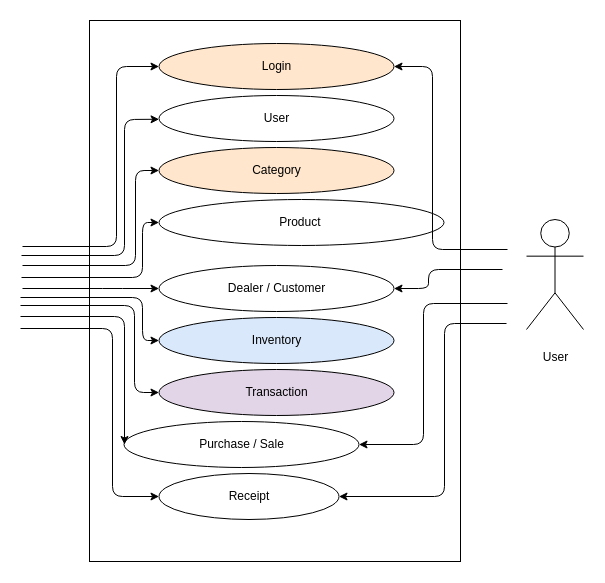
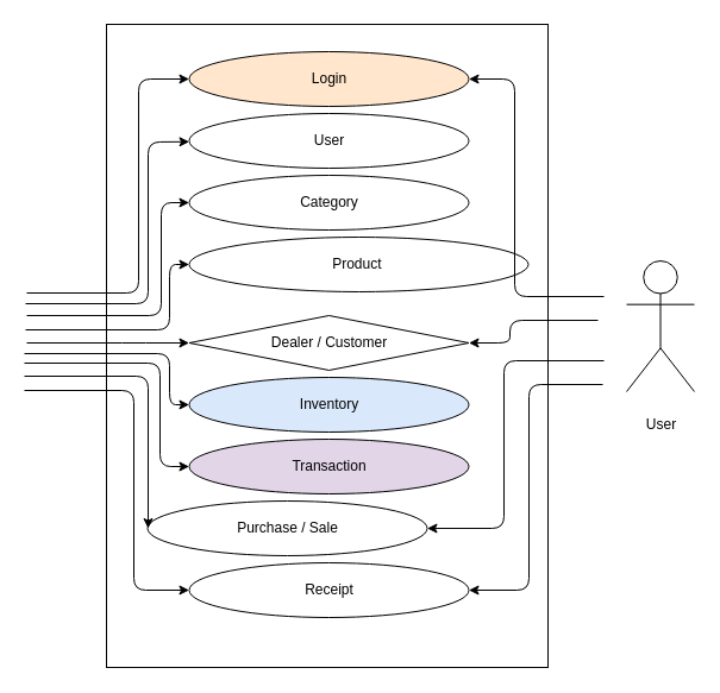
  <mxCell id="0" />
  <mxCell id="1" parent="0" />
  <mxCell id="2" value="" style="rounded=0;whiteSpace=wrap;html=1;" parent="1" vertex="1"><mxGeometry x="89" y="20" width="371" height="541" as="geometry" /></mxCell>
  <mxCell id="3" value="Login" style="ellipse;whiteSpace=wrap;html=1;fillColor=#ffe6cc;" parent="1" vertex="1"><mxGeometry x="158.5" y="43" width="235" height="46" as="geometry" /></mxCell>
  <mxCell id="4" value="User" style="ellipse;whiteSpace=wrap;html=1;" parent="1" vertex="1"><mxGeometry x="158.5" y="95" width="235" height="46" as="geometry" /></mxCell>
- <mxCell id="5" value="Category" style="ellipse;whiteSpace=wrap;html=1;fillColor=#ffe6cc;" parent="1" vertex="1"><mxGeometry x="158.5" y="147" width="235" height="46" as="geometry" /></mxCell>
+ <mxCell id="5" value="Category" style="ellipse;whiteSpace=wrap;html=1;" parent="1" vertex="1"><mxGeometry x="158.5" y="147" width="235" height="46" as="geometry" /></mxCell>
  <mxCell id="6" value="Product&amp;nbsp;" style="ellipse;whiteSpace=wrap;html=1;" parent="1" vertex="1"><mxGeometry x="158.5" y="199" width="285" height="46" as="geometry" /></mxCell>
- <mxCell id="7" value="Dealer / Customer" style="ellipse;whiteSpace=wrap;html=1;" parent="1" vertex="1"><mxGeometry x="158.5" y="265" width="235" height="46" as="geometry" /></mxCell>
+ <mxCell id="7" value="Dealer / Customer" style="rhombus;whiteSpace=wrap;html=1;" parent="1" vertex="1"><mxGeometry x="158.5" y="265" width="235" height="46" as="geometry" /></mxCell>
  <mxCell id="8" value="Inventory" style="ellipse;whiteSpace=wrap;html=1;fillColor=#dae8fc;" parent="1" vertex="1"><mxGeometry x="158.5" y="317" width="235" height="46" as="geometry" /></mxCell>
  <mxCell id="9" value="Transaction" style="ellipse;whiteSpace=wrap;html=1;fillColor=#e1d5e7;" parent="1" vertex="1"><mxGeometry x="158.5" y="369" width="235" height="46" as="geometry" /></mxCell>
  <mxCell id="10" value="Purchase / Sale" style="ellipse;whiteSpace=wrap;html=1;" parent="1" vertex="1"><mxGeometry x="123.5" y="421" width="235" height="46" as="geometry" /></mxCell>
- <mxCell id="11" value="Receipt" style="ellipse;whiteSpace=wrap;html=1;" parent="1" vertex="1"><mxGeometry x="158.5" y="473" width="180" height="46" as="geometry" /></mxCell>
+ <mxCell id="11" value="Receipt" style="ellipse;whiteSpace=wrap;html=1;" parent="1" vertex="1"><mxGeometry x="158.5" y="473" width="235" height="46" as="geometry" /></mxCell>
  <mxCell id="12" value="&lt;br&gt;User" style="shape=umlActor;verticalLabelPosition=bottom;labelBackgroundColor=#ffffff;verticalAlign=top;html=1;outlineConnect=0;" vertex="1" parent="1"><mxGeometry x="526" y="219" width="57" height="110" as="geometry" /></mxCell>
  <mxCell id="13" value="" style="endArrow=classic;html=1;entryX=0;entryY=0.5;entryDx=0;entryDy=0;" edge="1" parent="1" target="3"><mxGeometry width="50" height="50" relative="1" as="geometry"><mxPoint x="22" y="246" as="sourcePoint" /><mxPoint x="307" y="233" as="targetPoint" /><Array as="points"><mxPoint x="116" y="246" /><mxPoint x="116" y="66" /></Array></mxGeometry></mxCell>
  <mxCell id="14" value="" style="endArrow=classic;html=1;" edge="1" parent="1" target="4"><mxGeometry width="50" height="50" relative="1" as="geometry"><mxPoint x="21" y="255" as="sourcePoint" /><mxPoint x="158.5" y="119" as="targetPoint" /><Array as="points"><mxPoint x="124" y="255" /><mxPoint x="124" y="119" /></Array></mxGeometry></mxCell>
  <mxCell id="15" value="" style="endArrow=classic;html=1;" edge="1" parent="1" target="5"><mxGeometry width="50" height="50" relative="1" as="geometry"><mxPoint x="22" y="265" as="sourcePoint" /><mxPoint x="155.5" y="170" as="targetPoint" /><Array as="points"><mxPoint x="135" y="265" /><mxPoint x="135" y="170" /></Array></mxGeometry></mxCell>
  <mxCell id="16" value="" style="endArrow=classic;html=1;entryX=0;entryY=0.5;entryDx=0;entryDy=0;" edge="1" parent="1" target="6"><mxGeometry width="50" height="50" relative="1" as="geometry"><mxPoint x="21" y="277" as="sourcePoint" /><mxPoint x="155.5" y="222" as="targetPoint" /><Array as="points"><mxPoint x="142" y="277" /><mxPoint x="142" y="222" /></Array></mxGeometry></mxCell>
  <mxCell id="17" value="" style="endArrow=classic;html=1;entryX=0;entryY=0.5;entryDx=0;entryDy=0;" edge="1" parent="1" target="7"><mxGeometry width="50" height="50" relative="1" as="geometry"><mxPoint x="22" y="288" as="sourcePoint" /><mxPoint x="307" y="233" as="targetPoint" /><Array as="points"><mxPoint x="112" y="288" /></Array></mxGeometry></mxCell>
  <mxCell id="18" value="" style="endArrow=classic;html=1;entryX=0;entryY=0.5;entryDx=0;entryDy=0;" edge="1" parent="1" target="8"><mxGeometry width="50" height="50" relative="1" as="geometry"><mxPoint x="20" y="297" as="sourcePoint" /><mxPoint x="307" y="433" as="targetPoint" /><Array as="points"><mxPoint x="142" y="297" /><mxPoint x="142" y="340" /></Array></mxGeometry></mxCell>
  <mxCell id="19" value="" style="endArrow=classic;html=1;entryX=0;entryY=0.5;entryDx=0;entryDy=0;" edge="1" parent="1" target="9"><mxGeometry width="50" height="50" relative="1" as="geometry"><mxPoint x="20" y="305" as="sourcePoint" /><mxPoint x="20" y="306" as="targetPoint" /><Array as="points"><mxPoint x="134" y="305" /><mxPoint x="134" y="392" /></Array></mxGeometry></mxCell>
  <mxCell id="20" value="" style="endArrow=classic;html=1;entryX=0;entryY=0.5;entryDx=0;entryDy=0;" edge="1" parent="1" target="10"><mxGeometry width="50" height="50" relative="1" as="geometry"><mxPoint x="20" y="316" as="sourcePoint" /><mxPoint x="307" y="333" as="targetPoint" /><Array as="points"><mxPoint x="124" y="316" /><mxPoint x="124" y="444" /></Array></mxGeometry></mxCell>
  <mxCell id="21" value="" style="endArrow=classic;html=1;entryX=0;entryY=0.5;entryDx=0;entryDy=0;" edge="1" parent="1" target="11"><mxGeometry width="50" height="50" relative="1" as="geometry"><mxPoint x="20" y="328" as="sourcePoint" /><mxPoint x="307" y="333" as="targetPoint" /><Array as="points"><mxPoint x="112" y="328" /><mxPoint x="112" y="496" /></Array></mxGeometry></mxCell>
  <mxCell id="22" value="" style="endArrow=classic;html=1;entryX=1;entryY=0.5;entryDx=0;entryDy=0;" edge="1" parent="1" target="3"><mxGeometry width="50" height="50" relative="1" as="geometry"><mxPoint x="507" y="249" as="sourcePoint" /><mxPoint x="307" y="233" as="targetPoint" /><Array as="points"><mxPoint x="432" y="249" /><mxPoint x="432" y="66" /></Array></mxGeometry></mxCell>
  <mxCell id="23" value="" style="endArrow=classic;html=1;entryX=1;entryY=0.5;entryDx=0;entryDy=0;" edge="1" parent="1" target="7"><mxGeometry width="50" height="50" relative="1" as="geometry"><mxPoint x="502" y="269" as="sourcePoint" /><mxPoint x="307" y="133" as="targetPoint" /><Array as="points"><mxPoint x="428" y="269" /><mxPoint x="428" y="288" /></Array></mxGeometry></mxCell>
  <mxCell id="24" value="" style="endArrow=classic;html=1;entryX=1;entryY=0.5;entryDx=0;entryDy=0;" edge="1" parent="1" target="10"><mxGeometry width="50" height="50" relative="1" as="geometry"><mxPoint x="507" y="303" as="sourcePoint" /><mxPoint x="307" y="433" as="targetPoint" /><Array as="points"><mxPoint x="423" y="303" /><mxPoint x="423" y="444" /></Array></mxGeometry></mxCell>
  <mxCell id="25" value="" style="endArrow=classic;html=1;entryX=1;entryY=0.5;entryDx=0;entryDy=0;" edge="1" parent="1" target="11"><mxGeometry width="50" height="50" relative="1" as="geometry"><mxPoint x="506" y="323" as="sourcePoint" /><mxPoint x="307" y="433" as="targetPoint" /><Array as="points"><mxPoint x="444" y="323" /><mxPoint x="444" y="496" /></Array></mxGeometry></mxCell>
